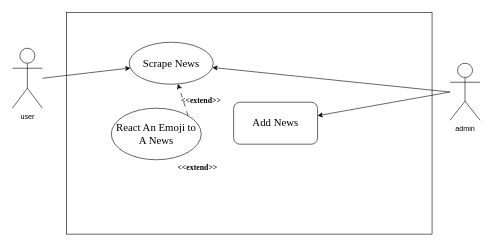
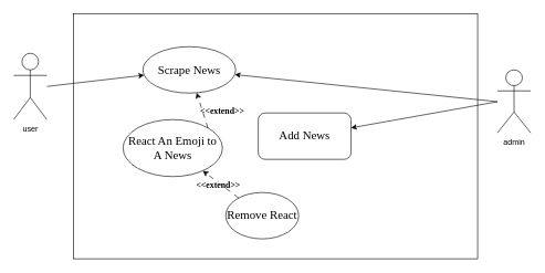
  <mxCell id="0" />
  <mxCell id="1" parent="0" />
  <mxCell id="2" value="" style="rounded=0;whiteSpace=wrap;html=1;" parent="1" vertex="1"><mxGeometry x="110" y="20" width="610" height="370" as="geometry" /></mxCell>
  <mxCell id="3" value="user" style="shape=umlActor;verticalLabelPosition=bottom;verticalAlign=top;html=1;" parent="1" vertex="1"><mxGeometry x="20" y="80" width="50" height="100" as="geometry" /></mxCell>
  <mxCell id="4" value="&lt;span style=&quot;font-family: &amp;quot;Comic Sans MS&amp;quot;; font-size: 18px;&quot;&gt;Scrape News&lt;/span&gt;" style="ellipse;whiteSpace=wrap;html=1;" parent="1" vertex="1"><mxGeometry x="215" y="70" width="140" height="70" as="geometry" /></mxCell>
  <mxCell id="5" value="&lt;span style=&quot;font-family: &amp;quot;Comic Sans MS&amp;quot;; font-size: 18px;&quot;&gt;Add News&lt;/span&gt;" style="whiteSpace=wrap;html=1;rounded=1;" parent="1" vertex="1"><mxGeometry x="389" y="170" width="140" height="70" as="geometry" /></mxCell>
  <mxCell id="6" value="admin" style="shape=umlActor;verticalLabelPosition=bottom;verticalAlign=top;html=1;" parent="1" vertex="1"><mxGeometry x="750" y="105" width="50" height="95" as="geometry" /></mxCell>
  <mxCell id="7" value="" style="endArrow=classic;html=1;" parent="1" target="4" edge="1"><mxGeometry width="50" height="50" relative="1" as="geometry"><mxPoint x="70" y="130" as="sourcePoint" /><mxPoint x="450" y="130" as="targetPoint" /></mxGeometry></mxCell>
  <mxCell id="8" value="" style="endArrow=classic;html=1;" parent="1" target="5" edge="1"><mxGeometry width="50" height="50" relative="1" as="geometry"><mxPoint x="750" y="153" as="sourcePoint" /><mxPoint x="450" y="130" as="targetPoint" /></mxGeometry></mxCell>
  <mxCell id="9" value="" style="endArrow=classic;html=1;" parent="1" target="4" edge="1"><mxGeometry width="50" height="50" relative="1" as="geometry"><mxPoint x="750" y="153" as="sourcePoint" /><mxPoint x="450" y="130" as="targetPoint" /></mxGeometry></mxCell>
  <mxCell id="10" value="&lt;font face=&quot;Comic Sans MS&quot;&gt;&lt;span style=&quot;font-size: 18px;&quot;&gt;React An Emoji to A News&lt;/span&gt;&lt;/font&gt;" style="ellipse;whiteSpace=wrap;html=1;" vertex="1" parent="1"><mxGeometry x="185" y="180" width="150" height="86" as="geometry" /></mxCell>
+ <mxCell id="11" value="Remove React" style="ellipse;whiteSpace=wrap;html=1;fontFamily=Comic Sans MS;fontSize=18;" vertex="1" parent="1"><mxGeometry x="340" y="290" width="110" height="70" as="geometry" /></mxCell>
+ <mxCell id="12" value="" style="endArrow=classic;html=1;dashed=1;dashPattern=8 8;fontFamily=Comic Sans MS;fontSize=18;" edge="1" parent="1" source="11" target="10"><mxGeometry width="50" height="50" relative="1" as="geometry"><mxPoint x="270.003" y="239.996" as="sourcePoint" /><mxPoint x="277.814" y="302.73" as="targetPoint" /></mxGeometry></mxCell>
  <mxCell id="13" value="&amp;lt;&amp;lt;extend&amp;gt;&amp;gt;" style="text;align=center;fontStyle=1;verticalAlign=middle;spacingLeft=3;spacingRight=3;strokeColor=none;rotatable=0;points=[[0,0.5],[1,0.5]];portConstraint=eastwest;fontFamily=Comic Sans MS;fontSize=13;fillColor=default;whiteSpace=wrap;html=1;" vertex="1" parent="1"><mxGeometry x="326" y="275" width="5" height="5" as="geometry" /></mxCell>
  <mxCell id="14" value="" style="endArrow=classic;html=1;dashed=1;dashPattern=8 8;fontFamily=Comic Sans MS;fontSize=18;exitX=1;exitY=0;exitDx=0;exitDy=0;" edge="1" parent="1" source="10" target="4"><mxGeometry width="50" height="50" relative="1" as="geometry"><mxPoint x="362.916" y="210.63" as="sourcePoint" /><mxPoint x="290.094" y="160.001" as="targetPoint" /></mxGeometry></mxCell>
  <mxCell id="15" value="&amp;lt;&amp;lt;extend&amp;gt;&amp;gt;" style="text;align=center;fontStyle=1;verticalAlign=middle;spacingLeft=3;spacingRight=3;strokeColor=none;rotatable=0;points=[[0,0.5],[1,0.5]];portConstraint=eastwest;fontFamily=Comic Sans MS;fontSize=13;fillColor=default;whiteSpace=wrap;html=1;" vertex="1" parent="1"><mxGeometry x="332" y="163" width="5" height="5" as="geometry" /></mxCell>
